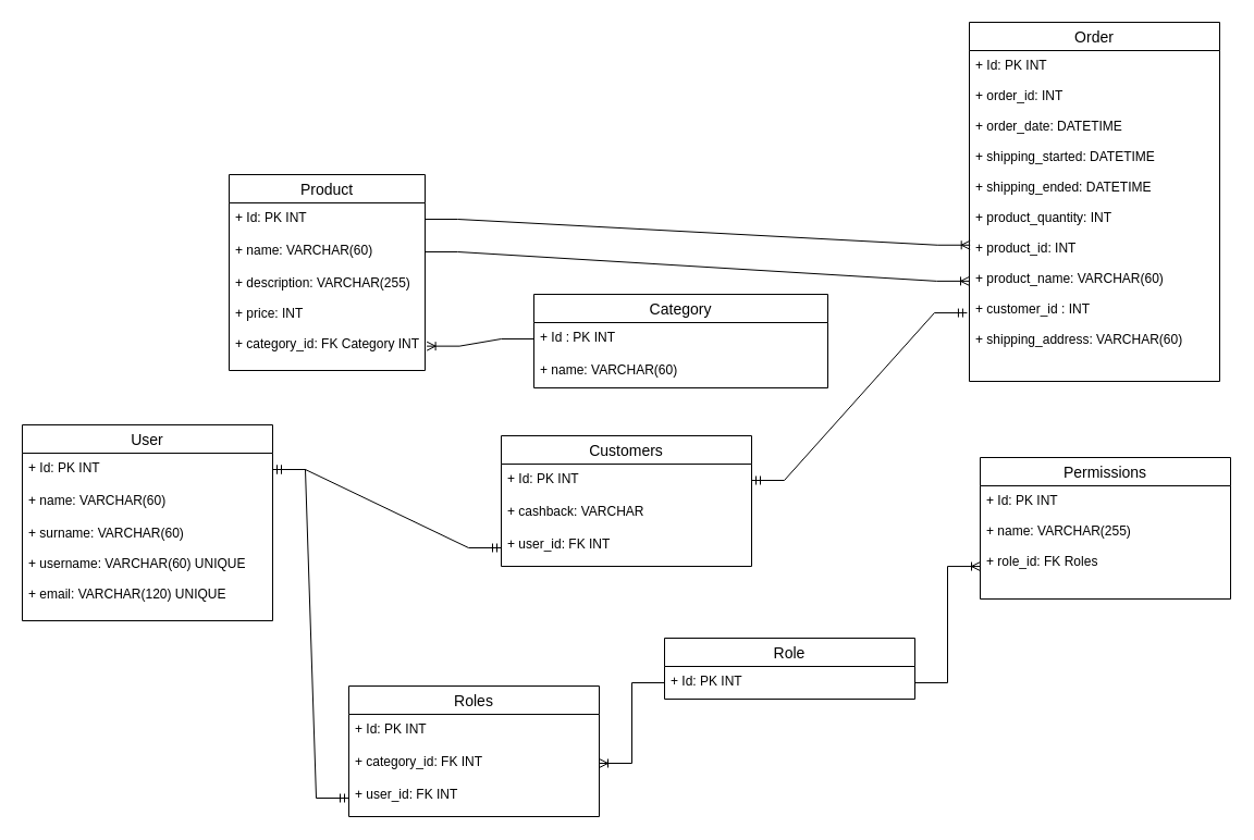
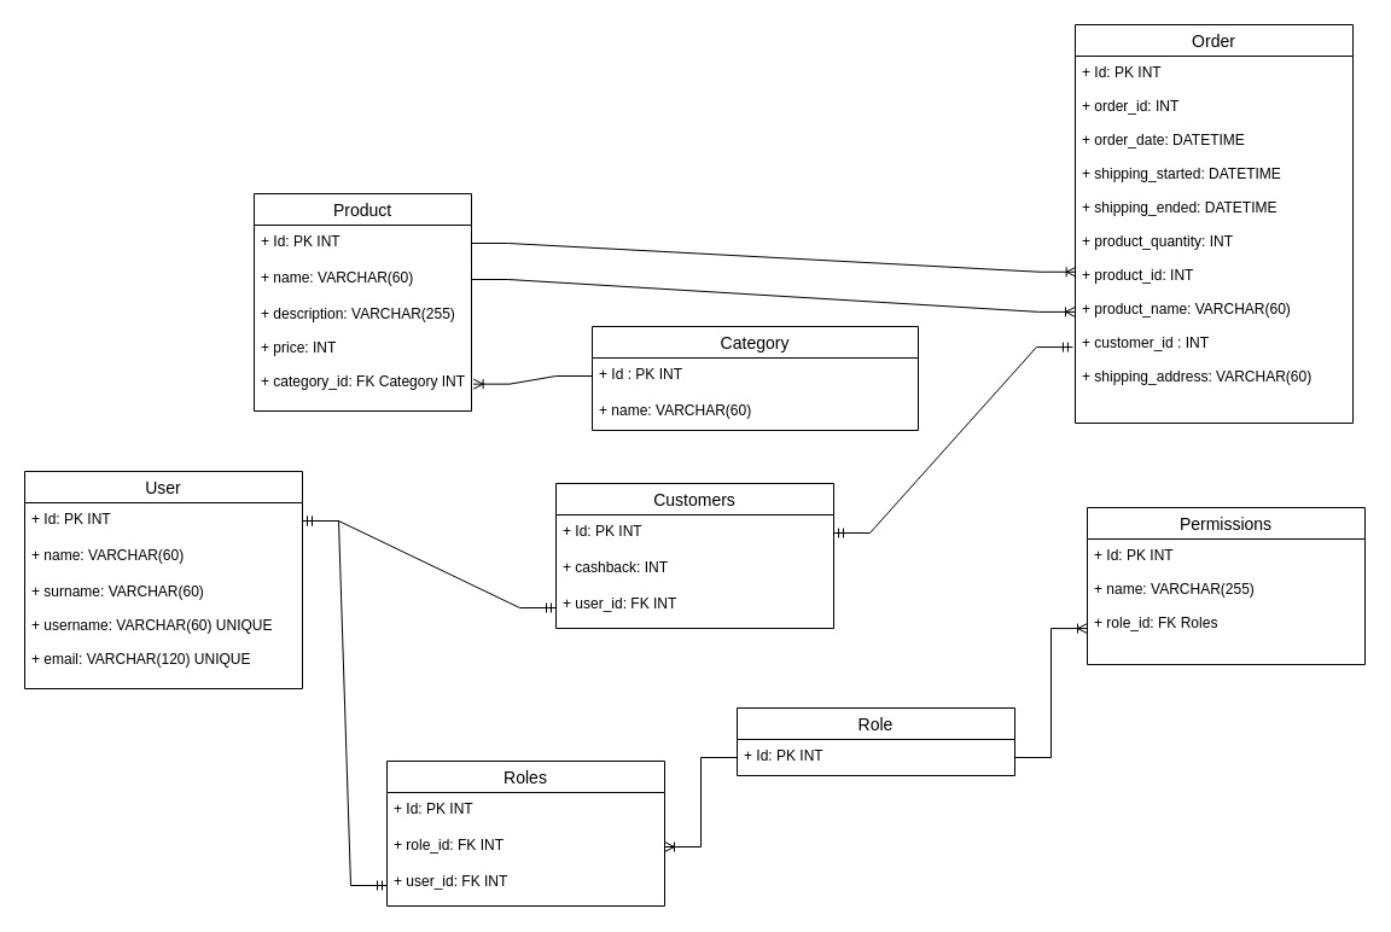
  <mxCell id="0" />
  <mxCell id="1" parent="0" />
  <mxCell id="2" value="Product" style="swimlane;fontStyle=0;childLayout=stackLayout;horizontal=1;startSize=26;horizontalStack=0;resizeParent=1;resizeParentMax=0;resizeLast=0;collapsible=1;marginBottom=0;align=center;fontSize=14;" vertex="1" parent="1"><mxGeometry x="210" y="160" width="180" height="180" as="geometry" /></mxCell>
  <mxCell id="3" value="+ Id: PK INT" style="text;strokeColor=none;fillColor=none;spacingLeft=4;spacingRight=4;overflow=hidden;rotatable=0;points=[[0,0.5],[1,0.5]];portConstraint=eastwest;fontSize=12;" vertex="1" parent="2"><mxGeometry y="26" width="180" height="30" as="geometry" /></mxCell>
  <mxCell id="4" value="+ name: VARCHAR(60)" style="text;strokeColor=none;fillColor=none;spacingLeft=4;spacingRight=4;overflow=hidden;rotatable=0;points=[[0,0.5],[1,0.5]];portConstraint=eastwest;fontSize=12;" vertex="1" parent="2"><mxGeometry y="56" width="180" height="30" as="geometry" /></mxCell>
  <mxCell id="5" value="+ description: VARCHAR(255)&#10;&#10;+ price: INT&#10;&#10;+ category_id: FK Category INT" style="text;strokeColor=none;fillColor=none;spacingLeft=4;spacingRight=4;overflow=hidden;rotatable=0;points=[[0,0.5],[1,0.5]];portConstraint=eastwest;fontSize=12;" vertex="1" parent="2"><mxGeometry y="86" width="180" height="94" as="geometry" /></mxCell>
  <mxCell id="6" value="Category" style="swimlane;fontStyle=0;childLayout=stackLayout;horizontal=1;startSize=26;horizontalStack=0;resizeParent=1;resizeParentMax=0;resizeLast=0;collapsible=1;marginBottom=0;align=center;fontSize=14;" vertex="1" parent="1"><mxGeometry x="490" y="270" width="270" height="86" as="geometry" /></mxCell>
  <mxCell id="7" value="+ Id : PK INT" style="text;strokeColor=none;fillColor=none;spacingLeft=4;spacingRight=4;overflow=hidden;rotatable=0;points=[[0,0.5],[1,0.5]];portConstraint=eastwest;fontSize=12;" vertex="1" parent="6"><mxGeometry y="26" width="270" height="30" as="geometry" /></mxCell>
  <mxCell id="8" value="+ name: VARCHAR(60)" style="text;strokeColor=none;fillColor=none;spacingLeft=4;spacingRight=4;overflow=hidden;rotatable=0;points=[[0,0.5],[1,0.5]];portConstraint=eastwest;fontSize=12;" vertex="1" parent="6"><mxGeometry y="56" width="270" height="30" as="geometry" /></mxCell>
  <mxCell id="9" value="" style="edgeStyle=entityRelationEdgeStyle;fontSize=12;html=1;endArrow=ERoneToMany;rounded=0;exitX=0;exitY=0.5;exitDx=0;exitDy=0;entryX=1.009;entryY=0.762;entryDx=0;entryDy=0;entryPerimeter=0;" edge="1" parent="1" source="7" target="5"><mxGeometry width="100" height="100" relative="1" as="geometry"><mxPoint x="150" y="300" as="sourcePoint" /><mxPoint x="250" y="200" as="targetPoint" /></mxGeometry></mxCell>
  <mxCell id="10" value="User" style="swimlane;fontStyle=0;childLayout=stackLayout;horizontal=1;startSize=26;horizontalStack=0;resizeParent=1;resizeParentMax=0;resizeLast=0;collapsible=1;marginBottom=0;align=center;fontSize=14;" vertex="1" parent="1"><mxGeometry x="20" y="390" width="230" height="180" as="geometry" /></mxCell>
  <mxCell id="11" value="+ Id: PK INT" style="text;strokeColor=none;fillColor=none;spacingLeft=4;spacingRight=4;overflow=hidden;rotatable=0;points=[[0,0.5],[1,0.5]];portConstraint=eastwest;fontSize=12;" vertex="1" parent="10"><mxGeometry y="26" width="230" height="30" as="geometry" /></mxCell>
  <mxCell id="12" value="+ name: VARCHAR(60)" style="text;strokeColor=none;fillColor=none;spacingLeft=4;spacingRight=4;overflow=hidden;rotatable=0;points=[[0,0.5],[1,0.5]];portConstraint=eastwest;fontSize=12;" vertex="1" parent="10"><mxGeometry y="56" width="230" height="30" as="geometry" /></mxCell>
  <mxCell id="13" value="+ surname: VARCHAR(60)&#10;&#10;+ username: VARCHAR(60) UNIQUE&#10;&#10;+ email: VARCHAR(120) UNIQUE" style="text;strokeColor=none;fillColor=none;spacingLeft=4;spacingRight=4;overflow=hidden;rotatable=0;points=[[0,0.5],[1,0.5]];portConstraint=eastwest;fontSize=12;" vertex="1" parent="10"><mxGeometry y="86" width="230" height="94" as="geometry" /></mxCell>
  <mxCell id="14" value="Customers" style="swimlane;fontStyle=0;childLayout=stackLayout;horizontal=1;startSize=26;horizontalStack=0;resizeParent=1;resizeParentMax=0;resizeLast=0;collapsible=1;marginBottom=0;align=center;fontSize=14;" vertex="1" parent="1"><mxGeometry x="460" y="400" width="230" height="120" as="geometry" /></mxCell>
  <mxCell id="15" value="+ Id: PK INT" style="text;strokeColor=none;fillColor=none;spacingLeft=4;spacingRight=4;overflow=hidden;rotatable=0;points=[[0,0.5],[1,0.5]];portConstraint=eastwest;fontSize=12;" vertex="1" parent="14"><mxGeometry y="26" width="230" height="30" as="geometry" /></mxCell>
- <mxCell id="16" value="+ cashback: VARCHAR" style="text;strokeColor=none;fillColor=none;spacingLeft=4;spacingRight=4;overflow=hidden;rotatable=0;points=[[0,0.5],[1,0.5]];portConstraint=eastwest;fontSize=12;" vertex="1" parent="14"><mxGeometry y="56" width="230" height="30" as="geometry" /></mxCell>
+ <mxCell id="16" value="+ cashback: INT" style="text;strokeColor=none;fillColor=none;spacingLeft=4;spacingRight=4;overflow=hidden;rotatable=0;points=[[0,0.5],[1,0.5]];portConstraint=eastwest;fontSize=12;" vertex="1" parent="14"><mxGeometry y="56" width="230" height="30" as="geometry" /></mxCell>
  <mxCell id="17" value="+ user_id: FK INT" style="text;strokeColor=none;fillColor=none;spacingLeft=4;spacingRight=4;overflow=hidden;rotatable=0;points=[[0,0.5],[1,0.5]];portConstraint=eastwest;fontSize=12;" vertex="1" parent="14"><mxGeometry y="86" width="230" height="34" as="geometry" /></mxCell>
  <mxCell id="18" value="" style="edgeStyle=entityRelationEdgeStyle;fontSize=12;html=1;endArrow=ERmandOne;startArrow=ERmandOne;rounded=0;entryX=1;entryY=0.5;entryDx=0;entryDy=0;exitX=0;exitY=0.5;exitDx=0;exitDy=0;" edge="1" parent="1" source="17" target="11"><mxGeometry width="100" height="100" relative="1" as="geometry"><mxPoint x="320" y="470" as="sourcePoint" /><mxPoint x="380" y="390" as="targetPoint" /></mxGeometry></mxCell>
  <mxCell id="19" value="Roles" style="swimlane;fontStyle=0;childLayout=stackLayout;horizontal=1;startSize=26;horizontalStack=0;resizeParent=1;resizeParentMax=0;resizeLast=0;collapsible=1;marginBottom=0;align=center;fontSize=14;" vertex="1" parent="1"><mxGeometry x="320" y="630" width="230" height="120" as="geometry" /></mxCell>
  <mxCell id="20" value="+ Id: PK INT" style="text;strokeColor=none;fillColor=none;spacingLeft=4;spacingRight=4;overflow=hidden;rotatable=0;points=[[0,0.5],[1,0.5]];portConstraint=eastwest;fontSize=12;" vertex="1" parent="19"><mxGeometry y="26" width="230" height="30" as="geometry" /></mxCell>
- <mxCell id="21" value="+ category_id: FK INT" style="text;strokeColor=none;fillColor=none;spacingLeft=4;spacingRight=4;overflow=hidden;rotatable=0;points=[[0,0.5],[1,0.5]];portConstraint=eastwest;fontSize=12;" vertex="1" parent="19"><mxGeometry y="56" width="230" height="30" as="geometry" /></mxCell>
+ <mxCell id="21" value="+ role_id: FK INT" style="text;strokeColor=none;fillColor=none;spacingLeft=4;spacingRight=4;overflow=hidden;rotatable=0;points=[[0,0.5],[1,0.5]];portConstraint=eastwest;fontSize=12;" vertex="1" parent="19"><mxGeometry y="56" width="230" height="30" as="geometry" /></mxCell>
  <mxCell id="22" value="+ user_id: FK INT" style="text;strokeColor=none;fillColor=none;spacingLeft=4;spacingRight=4;overflow=hidden;rotatable=0;points=[[0,0.5],[1,0.5]];portConstraint=eastwest;fontSize=12;" vertex="1" parent="19"><mxGeometry y="86" width="230" height="34" as="geometry" /></mxCell>
  <mxCell id="23" value="" style="edgeStyle=entityRelationEdgeStyle;fontSize=12;html=1;endArrow=ERmandOne;startArrow=ERmandOne;rounded=0;exitX=0;exitY=0.5;exitDx=0;exitDy=0;entryX=1;entryY=0.5;entryDx=0;entryDy=0;" edge="1" parent="1" source="22" target="11"><mxGeometry width="100" height="100" relative="1" as="geometry"><mxPoint x="360" y="580" as="sourcePoint" /><mxPoint x="270" y="460" as="targetPoint" /></mxGeometry></mxCell>
  <mxCell id="24" value="Role" style="swimlane;fontStyle=0;childLayout=stackLayout;horizontal=1;startSize=26;horizontalStack=0;resizeParent=1;resizeParentMax=0;resizeLast=0;collapsible=1;marginBottom=0;align=center;fontSize=14;" vertex="1" parent="1"><mxGeometry x="610" y="586" width="230" height="56" as="geometry" /></mxCell>
  <mxCell id="25" value="+ Id: PK INT" style="text;strokeColor=none;fillColor=none;spacingLeft=4;spacingRight=4;overflow=hidden;rotatable=0;points=[[0,0.5],[1,0.5]];portConstraint=eastwest;fontSize=12;" vertex="1" parent="24"><mxGeometry y="26" width="230" height="30" as="geometry" /></mxCell>
  <mxCell id="26" value="" style="edgeStyle=entityRelationEdgeStyle;fontSize=12;html=1;endArrow=ERoneToMany;rounded=0;entryX=1;entryY=0.5;entryDx=0;entryDy=0;exitX=0;exitY=0.5;exitDx=0;exitDy=0;" edge="1" parent="1" source="25" target="21"><mxGeometry width="100" height="100" relative="1" as="geometry"><mxPoint x="580" y="630" as="sourcePoint" /><mxPoint x="680" y="530" as="targetPoint" /></mxGeometry></mxCell>
  <mxCell id="27" value="Permissions" style="swimlane;fontStyle=0;childLayout=stackLayout;horizontal=1;startSize=26;horizontalStack=0;resizeParent=1;resizeParentMax=0;resizeLast=0;collapsible=1;marginBottom=0;align=center;fontSize=14;" vertex="1" parent="1"><mxGeometry x="900" y="420" width="230" height="130" as="geometry" /></mxCell>
  <mxCell id="28" value="+ Id: PK INT&#10;&#10;+ name: VARCHAR(255)&#10;&#10;+ role_id: FK Roles" style="text;strokeColor=none;fillColor=none;spacingLeft=4;spacingRight=4;overflow=hidden;rotatable=0;points=[[0,0.5],[1,0.5]];portConstraint=eastwest;fontSize=12;" vertex="1" parent="27"><mxGeometry y="26" width="230" height="104" as="geometry" /></mxCell>
  <mxCell id="29" value="" style="edgeStyle=entityRelationEdgeStyle;fontSize=12;html=1;endArrow=ERoneToMany;rounded=0;exitX=1;exitY=0.5;exitDx=0;exitDy=0;entryX=0;entryY=0.712;entryDx=0;entryDy=0;entryPerimeter=0;" edge="1" parent="1" source="25" target="28"><mxGeometry width="100" height="100" relative="1" as="geometry"><mxPoint x="820" y="660" as="sourcePoint" /><mxPoint x="920" y="560" as="targetPoint" /></mxGeometry></mxCell>
  <mxCell id="30" value="Order" style="swimlane;fontStyle=0;childLayout=stackLayout;horizontal=1;startSize=26;horizontalStack=0;resizeParent=1;resizeParentMax=0;resizeLast=0;collapsible=1;marginBottom=0;align=center;fontSize=14;" vertex="1" parent="1"><mxGeometry x="890" y="20" width="230" height="330" as="geometry" /></mxCell>
  <mxCell id="31" value="+ Id: PK INT&#10;&#10;+ order_id: INT &#10;&#10;+ order_date: DATETIME&#10;&#10;+ shipping_started: DATETIME&#10;&#10;+ shipping_ended: DATETIME&#10;&#10;+ product_quantity: INT&#10;&#10;+ product_id: INT&#10;&#10;+ product_name: VARCHAR(60)&#10;&#10;+ customer_id : INT&#10;&#10;+ shipping_address: VARCHAR(60)" style="text;strokeColor=none;fillColor=none;spacingLeft=4;spacingRight=4;overflow=hidden;rotatable=0;points=[[0,0.5],[1,0.5]];portConstraint=eastwest;fontSize=12;" vertex="1" parent="30"><mxGeometry y="26" width="230" height="304" as="geometry" /></mxCell>
  <mxCell id="32" value="" style="edgeStyle=entityRelationEdgeStyle;fontSize=12;html=1;endArrow=ERoneToMany;rounded=0;entryX=0;entryY=0.697;entryDx=0;entryDy=0;entryPerimeter=0;exitX=1;exitY=0.5;exitDx=0;exitDy=0;" edge="1" parent="1" source="4" target="31"><mxGeometry width="100" height="100" relative="1" as="geometry"><mxPoint x="310" y="440" as="sourcePoint" /><mxPoint x="410" y="340" as="targetPoint" /></mxGeometry></mxCell>
  <mxCell id="33" value="" style="edgeStyle=entityRelationEdgeStyle;fontSize=12;html=1;endArrow=ERoneToMany;rounded=0;entryX=0.003;entryY=0.588;entryDx=0;entryDy=0;entryPerimeter=0;exitX=1;exitY=0.5;exitDx=0;exitDy=0;" edge="1" parent="1" source="3" target="31"><mxGeometry width="100" height="100" relative="1" as="geometry"><mxPoint x="420" y="257" as="sourcePoint" /><mxPoint x="650" y="420" as="targetPoint" /></mxGeometry></mxCell>
  <mxCell id="34" value="" style="edgeStyle=entityRelationEdgeStyle;fontSize=12;html=1;endArrow=ERmandOne;startArrow=ERmandOne;rounded=0;entryX=-0.009;entryY=0.793;entryDx=0;entryDy=0;entryPerimeter=0;exitX=1;exitY=0.5;exitDx=0;exitDy=0;" edge="1" parent="1" source="15" target="31"><mxGeometry width="100" height="100" relative="1" as="geometry"><mxPoint x="310" y="440" as="sourcePoint" /><mxPoint x="410" y="340" as="targetPoint" /></mxGeometry></mxCell>
